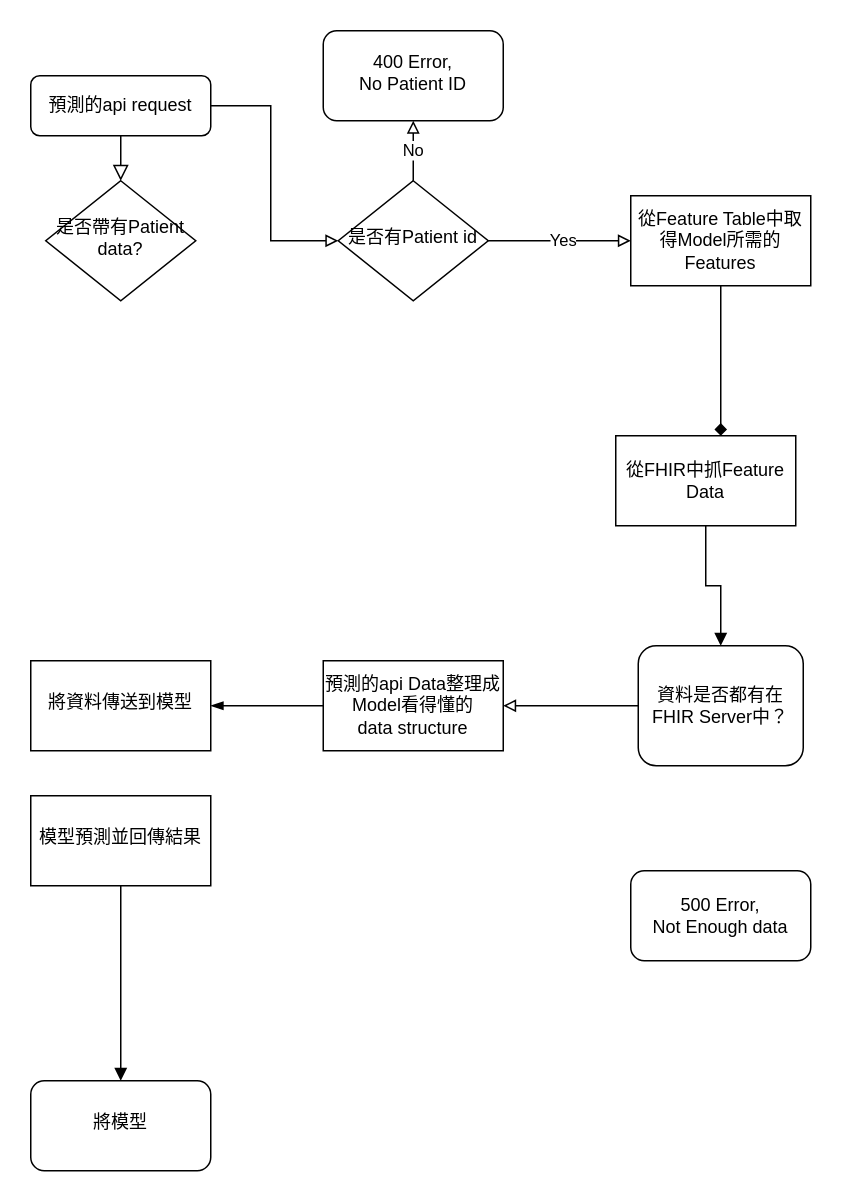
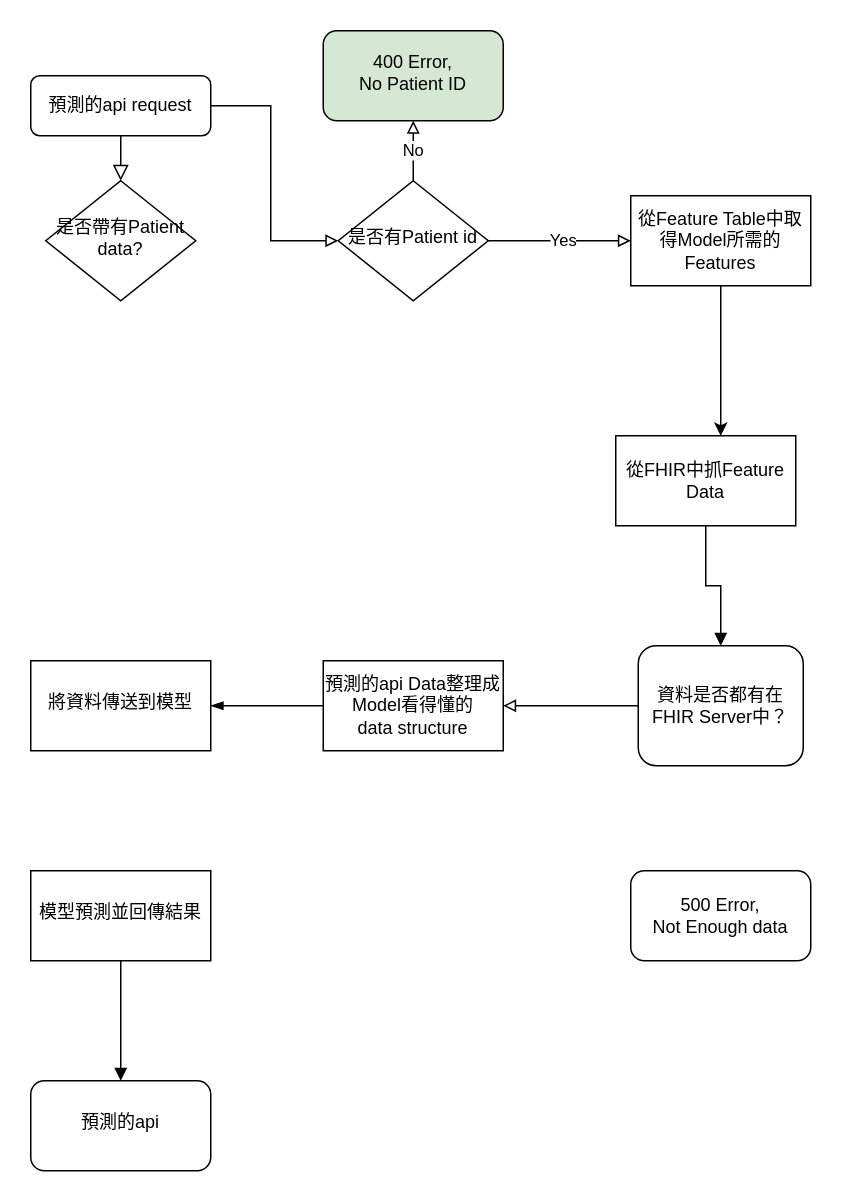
  <mxCell id="0" />
  <mxCell id="1" parent="0" />
  <mxCell id="2" value="" style="rounded=0;html=1;jettySize=auto;orthogonalLoop=1;fontSize=11;endArrow=block;endFill=0;endSize=8;strokeWidth=1;shadow=0;labelBackgroundColor=none;edgeStyle=orthogonalEdgeStyle;" parent="1" source="3" target="5" edge="1"><mxGeometry relative="1" as="geometry" /></mxCell>
  <mxCell id="3" value="預測的api request" style="rounded=1;whiteSpace=wrap;html=1;fontSize=12;glass=0;strokeWidth=1;shadow=0;" parent="1" vertex="1"><mxGeometry x="20" y="50" width="120" height="40" as="geometry" /></mxCell>
  <mxCell id="4" value="" style="edgeStyle=orthogonalEdgeStyle;rounded=0;orthogonalLoop=1;jettySize=auto;html=1;endArrow=block;endFill=0;exitX=1;exitY=0.5;exitDx=0;exitDy=0;" parent="1" source="3" target="17" edge="1"><mxGeometry relative="1" as="geometry"><Array as="points"><mxPoint x="180" y="70" /><mxPoint x="180" y="160" /></Array></mxGeometry></mxCell>
  <mxCell id="5" value="是否帶有Patient data?" style="rhombus;whiteSpace=wrap;html=1;shadow=0;fontFamily=Helvetica;fontSize=12;align=center;strokeWidth=1;spacing=6;spacingTop=-4;" parent="1" vertex="1"><mxGeometry x="30" y="120" width="100" height="80" as="geometry" /></mxCell>
  <mxCell id="6" value="將資料傳送到模型" style="whiteSpace=wrap;html=1;shadow=0;strokeWidth=1;spacing=6;spacingTop=-4;" parent="1" vertex="1"><mxGeometry x="20" y="440" width="120" height="60" as="geometry" /></mxCell>
- <mxCell id="7" value="" style="edgeStyle=orthogonalEdgeStyle;rounded=0;orthogonalLoop=1;jettySize=auto;html=1;endArrow=diamond;" parent="1" source="8" target="10" edge="1"><mxGeometry relative="1" as="geometry"><Array as="points"><mxPoint x="480" y="210" /><mxPoint x="480" y="210" /></Array></mxGeometry></mxCell>
+ <mxCell id="7" value="" style="edgeStyle=orthogonalEdgeStyle;rounded=0;orthogonalLoop=1;jettySize=auto;html=1;" parent="1" source="8" target="10" edge="1"><mxGeometry relative="1" as="geometry"><Array as="points"><mxPoint x="480" y="210" /><mxPoint x="480" y="210" /></Array></mxGeometry></mxCell>
  <mxCell id="8" value="從Feature Table中取得Model所需的Features" style="whiteSpace=wrap;html=1;rounded=0;glass=0;strokeWidth=1;shadow=0;" parent="1" vertex="1"><mxGeometry x="420" y="130" width="120" height="60" as="geometry" /></mxCell>
  <mxCell id="9" value="" style="edgeStyle=orthogonalEdgeStyle;rounded=0;orthogonalLoop=1;jettySize=auto;html=1;endArrow=block;endFill=1;" parent="1" source="10" target="20" edge="1"><mxGeometry relative="1" as="geometry" /></mxCell>
  <mxCell id="10" value="從FHIR中抓Feature Data" style="whiteSpace=wrap;html=1;rounded=0;glass=0;strokeWidth=1;shadow=0;" parent="1" vertex="1"><mxGeometry x="410" y="290" width="120" height="60" as="geometry" /></mxCell>
  <mxCell id="11" style="edgeStyle=orthogonalEdgeStyle;rounded=0;orthogonalLoop=1;jettySize=auto;html=1;entryX=1;entryY=0.5;entryDx=0;entryDy=0;endArrow=blockThin;endFill=1;" parent="1" source="12" target="6" edge="1"><mxGeometry relative="1" as="geometry" /></mxCell>
  <mxCell id="12" value="預測的api Data整理成Model看得懂的&lt;br&gt;data structure" style="whiteSpace=wrap;html=1;rounded=0;glass=0;strokeWidth=1;shadow=0;" parent="1" vertex="1"><mxGeometry x="215" y="440" width="120" height="60" as="geometry" /></mxCell>
  <mxCell id="13" style="edgeStyle=orthogonalEdgeStyle;rounded=0;orthogonalLoop=1;jettySize=auto;html=1;entryX=0;entryY=0.5;entryDx=0;entryDy=0;endArrow=block;endFill=0;" parent="1" source="17" target="8" edge="1"><mxGeometry relative="1" as="geometry" /></mxCell>
  <mxCell id="14" value="Yes" style="edgeLabel;html=1;align=center;verticalAlign=middle;resizable=0;points=[];" parent="13" vertex="1" connectable="0"><mxGeometry x="0.032" y="2" relative="1" as="geometry"><mxPoint y="1" as="offset" /></mxGeometry></mxCell>
  <mxCell id="15" value="" style="edgeStyle=orthogonalEdgeStyle;rounded=0;orthogonalLoop=1;jettySize=auto;html=1;endArrow=block;endFill=0;" parent="1" source="17" target="18" edge="1"><mxGeometry relative="1" as="geometry" /></mxCell>
  <mxCell id="16" value="No" style="edgeLabel;html=1;align=center;verticalAlign=middle;resizable=0;points=[];" parent="15" vertex="1" connectable="0"><mxGeometry x="0.075" y="1" relative="1" as="geometry"><mxPoint y="1" as="offset" /></mxGeometry></mxCell>
  <mxCell id="17" value="是否有Patient id" style="rhombus;whiteSpace=wrap;html=1;shadow=0;fontFamily=Helvetica;fontSize=12;align=center;strokeWidth=1;spacing=6;spacingTop=-4;" parent="1" vertex="1"><mxGeometry x="225" y="120" width="100" height="80" as="geometry" /></mxCell>
- <mxCell id="18" value="400 Error,&lt;br&gt;No Patient ID" style="rounded=1;whiteSpace=wrap;html=1;shadow=0;strokeWidth=1;spacing=6;spacingTop=-4;" parent="1" vertex="1"><mxGeometry x="215" y="20" width="120" height="60" as="geometry" /></mxCell>
+ <mxCell id="18" value="400 Error,&lt;br&gt;No Patient ID" style="rounded=1;whiteSpace=wrap;html=1;shadow=0;strokeWidth=1;spacing=6;spacingTop=-4;fillColor=#d5e8d4;" parent="1" vertex="1"><mxGeometry x="215" y="20" width="120" height="60" as="geometry" /></mxCell>
  <mxCell id="19" style="edgeStyle=orthogonalEdgeStyle;rounded=0;orthogonalLoop=1;jettySize=auto;html=1;entryX=1;entryY=0.5;entryDx=0;entryDy=0;endArrow=block;endFill=0;" parent="1" source="20" target="12" edge="1"><mxGeometry relative="1" as="geometry" /></mxCell>
  <mxCell id="20" value="資料是否都有在FHIR Server中？" style="whiteSpace=wrap;html=1;glass=0;strokeWidth=1;shadow=0;rounded=1;" parent="1" vertex="1"><mxGeometry x="425" y="430" width="110" height="80" as="geometry" /></mxCell>
  <mxCell id="21" value="500 Error,&lt;br&gt;Not Enough data" style="whiteSpace=wrap;html=1;rounded=1;glass=0;strokeWidth=1;shadow=0;" parent="1" vertex="1"><mxGeometry x="420" y="580" width="120" height="60" as="geometry" /></mxCell>
  <mxCell id="22" value="" style="edgeStyle=orthogonalEdgeStyle;rounded=0;orthogonalLoop=1;jettySize=auto;html=1;endArrow=block;endFill=1;" parent="1" source="23" target="24" edge="1"><mxGeometry relative="1" as="geometry" /></mxCell>
- <mxCell id="23" value="模型預測並回傳結果" style="whiteSpace=wrap;html=1;shadow=0;strokeWidth=1;spacing=6;spacingTop=-4;" parent="1" vertex="1"><mxGeometry x="20" y="530" width="120" height="60" as="geometry" /></mxCell>
- <mxCell id="24" value="將模型" style="whiteSpace=wrap;html=1;shadow=0;strokeWidth=1;spacing=6;spacingTop=-4;rounded=1;" parent="1" vertex="1"><mxGeometry x="20" y="720" width="120" height="60" as="geometry" /></mxCell>
+ <mxCell id="23" value="模型預測並回傳結果" style="whiteSpace=wrap;html=1;shadow=0;strokeWidth=1;spacing=6;spacingTop=-4;" parent="1" vertex="1"><mxGeometry x="20" y="580" width="120" height="60" as="geometry" /></mxCell>
+ <mxCell id="24" value="預測的api" style="whiteSpace=wrap;html=1;shadow=0;strokeWidth=1;spacing=6;spacingTop=-4;rounded=1;" parent="1" vertex="1"><mxGeometry x="20" y="720" width="120" height="60" as="geometry" /></mxCell>
